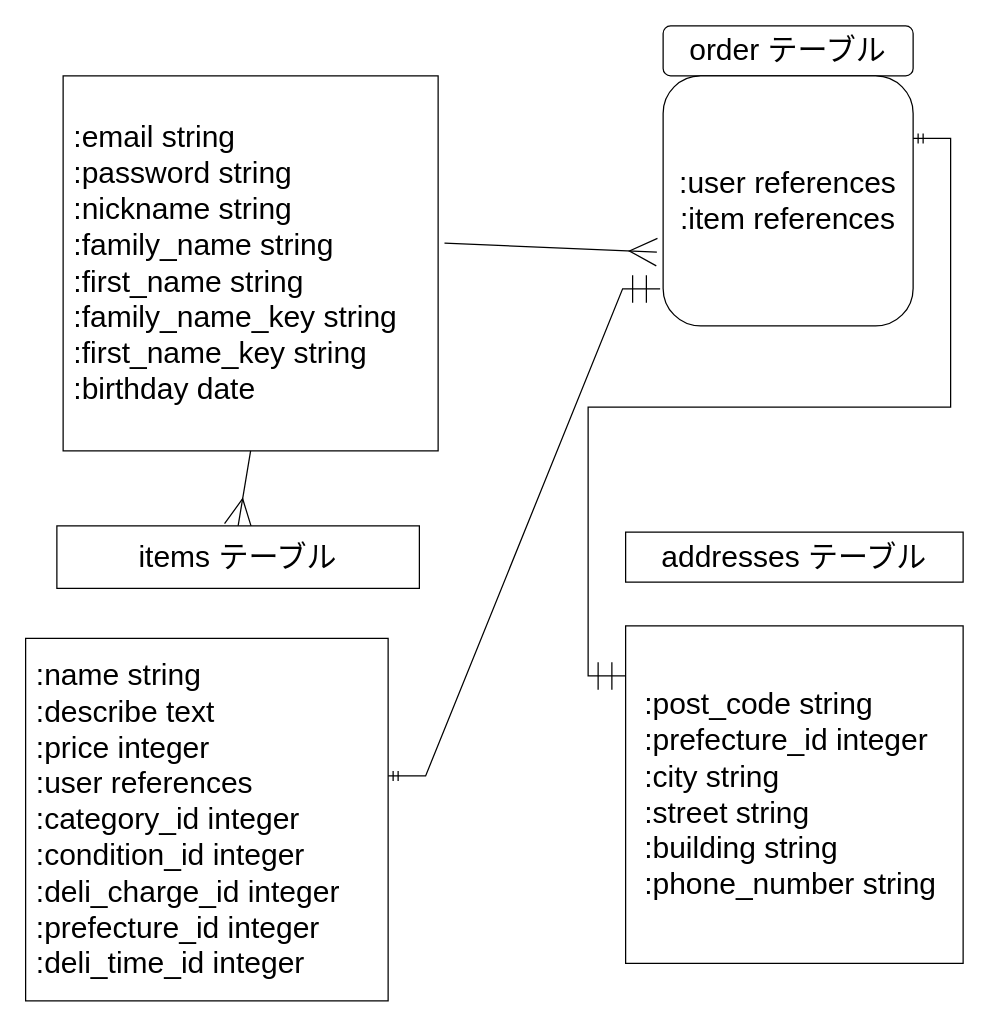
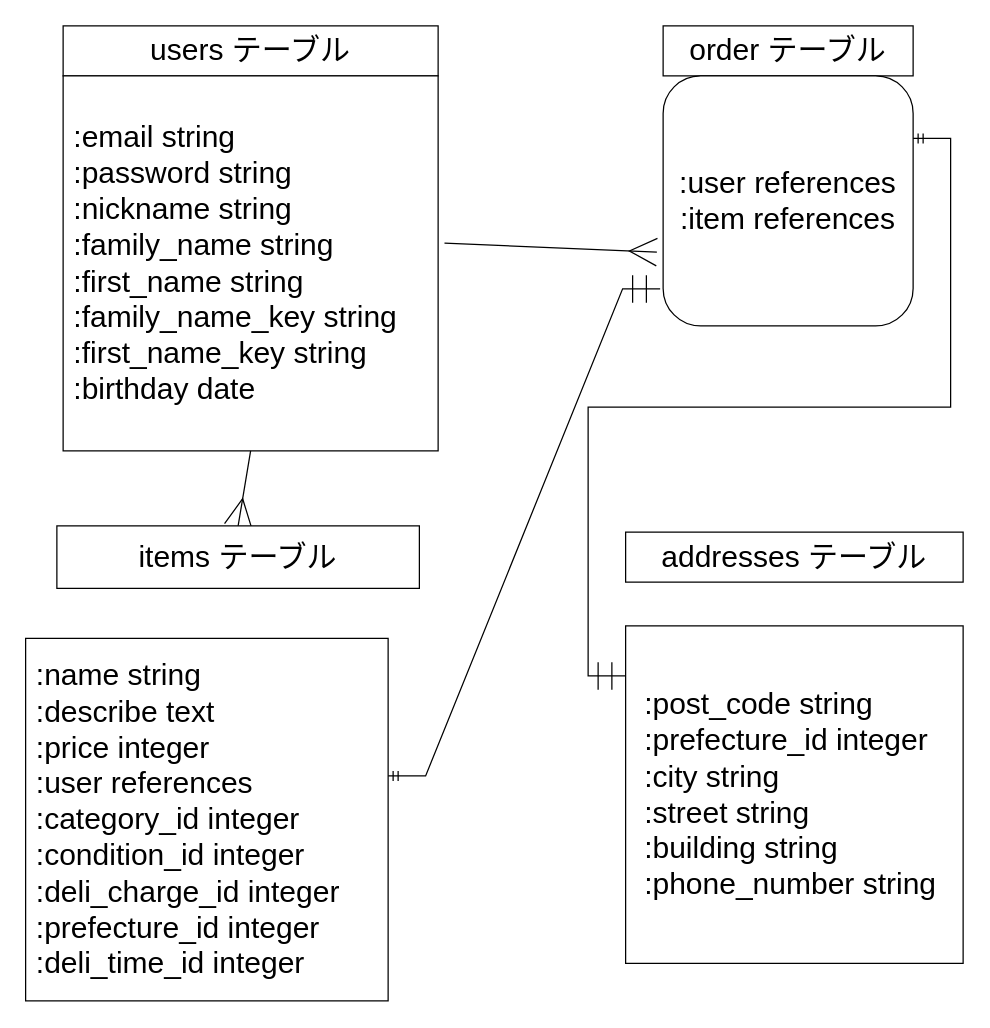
  <mxCell id="0" />
  <mxCell id="1" parent="0" />
+ <mxCell id="2" value="&lt;font style=&quot;font-size: 24px;&quot;&gt;users テーブル&lt;/font&gt;" style="rounded=0;whiteSpace=wrap;html=1;" parent="1" vertex="1"><mxGeometry x="50" y="20" width="300" height="40" as="geometry" /></mxCell>
  <mxCell id="3" value="&lt;div style=&quot;&quot;&gt;&lt;span style=&quot;background-color: initial;&quot;&gt;&amp;nbsp;:email string&lt;/span&gt;&lt;/div&gt;&lt;div style=&quot;&quot;&gt;&lt;span style=&quot;background-color: initial;&quot;&gt;&amp;nbsp;:password string&lt;/span&gt;&lt;/div&gt;&lt;div style=&quot;&quot;&gt;&lt;span style=&quot;background-color: initial;&quot;&gt;&amp;nbsp;:nickname string&lt;/span&gt;&lt;/div&gt;&lt;div style=&quot;&quot;&gt;&lt;span style=&quot;background-color: initial;&quot;&gt;&amp;nbsp;:family_name string&lt;/span&gt;&lt;/div&gt;&lt;div style=&quot;&quot;&gt;&lt;span style=&quot;background-color: initial;&quot;&gt;&amp;nbsp;:first_name string&lt;/span&gt;&lt;/div&gt;&lt;div style=&quot;&quot;&gt;&lt;span style=&quot;background-color: initial;&quot;&gt;&amp;nbsp;:family_name_key string&lt;/span&gt;&lt;/div&gt;&lt;div style=&quot;&quot;&gt;&lt;span style=&quot;background-color: initial;&quot;&gt;&amp;nbsp;:first_name_key string&lt;/span&gt;&lt;/div&gt;&lt;div style=&quot;&quot;&gt;&lt;span style=&quot;background-color: initial;&quot;&gt;&amp;nbsp;:birthday date&lt;/span&gt;&lt;/div&gt;" style="whiteSpace=wrap;html=1;aspect=fixed;fontSize=24;align=left;" parent="1" vertex="1"><mxGeometry x="50" y="60" width="300" height="300" as="geometry" /></mxCell>
  <mxCell id="4" value="" style="fontSize=12;html=1;endArrow=ERmany;strokeColor=default;targetPerimeterSpacing=0;sourcePerimeterSpacing=0;jumpSize=24;strokeWidth=1;exitX=0.5;exitY=1;exitDx=0;exitDy=0;jumpStyle=sharp;entryX=0.5;entryY=0;entryDx=0;entryDy=0;endSize=20;" parent="1" source="3" target="5" edge="1"><mxGeometry width="100" height="100" relative="1" as="geometry"><mxPoint x="370" y="330" as="sourcePoint" /><mxPoint x="325" y="460" as="targetPoint" /><Array as="points" /></mxGeometry></mxCell>
  <mxCell id="5" value="items テーブル" style="rounded=0;whiteSpace=wrap;html=1;fontSize=24;" parent="1" vertex="1"><mxGeometry x="45" y="420" width="290" height="50" as="geometry" /></mxCell>
  <mxCell id="6" value="&amp;nbsp;:name string&lt;br&gt;&amp;nbsp;:describe text&lt;br&gt;&amp;nbsp;:price integer&lt;br&gt;&amp;nbsp;:user references&lt;br&gt;&amp;nbsp;:category_id integer&lt;br&gt;&amp;nbsp;:condition_id integer&lt;br&gt;&amp;nbsp;:deli_charge_id integer&lt;br&gt;&amp;nbsp;:prefecture_id integer&lt;br&gt;&amp;nbsp;:deli_time_id integer" style="whiteSpace=wrap;html=1;aspect=fixed;fontSize=24;align=left;" parent="1" vertex="1"><mxGeometry x="20" y="510" width="290" height="290" as="geometry" /></mxCell>
- <mxCell id="7" value="order テーブル" style="whiteSpace=wrap;html=1;fontSize=24;rounded=1;" parent="1" vertex="1"><mxGeometry x="530" y="20" width="200" height="40" as="geometry" /></mxCell>
+ <mxCell id="7" value="order テーブル" style="rounded=0;whiteSpace=wrap;html=1;fontSize=24;" parent="1" vertex="1"><mxGeometry x="530" y="20" width="200" height="40" as="geometry" /></mxCell>
  <mxCell id="8" value=":user references&lt;br&gt;:item references" style="whiteSpace=wrap;html=1;aspect=fixed;fontSize=24;rounded=1;" parent="1" vertex="1"><mxGeometry x="530" y="60" width="200" height="200" as="geometry" /></mxCell>
  <mxCell id="9" value="" style="fontSize=12;html=1;endArrow=ERmany;strokeColor=default;targetPerimeterSpacing=0;sourcePerimeterSpacing=0;jumpSize=24;strokeWidth=1;exitX=1.017;exitY=0.446;exitDx=0;exitDy=0;jumpStyle=sharp;endSize=20;exitPerimeter=0;entryX=-0.025;entryY=0.705;entryDx=0;entryDy=0;entryPerimeter=0;" parent="1" source="3" target="8" edge="1"><mxGeometry width="100" height="100" relative="1" as="geometry"><mxPoint x="210" y="370" as="sourcePoint" /><mxPoint x="520" y="140" as="targetPoint" /><Array as="points" /></mxGeometry></mxCell>
  <mxCell id="10" value="" style="edgeStyle=entityRelationEdgeStyle;fontSize=12;html=1;endArrow=ERmandOne;startArrow=ERmandOne;strokeColor=default;strokeWidth=1;endSize=20;sourcePerimeterSpacing=0;targetPerimeterSpacing=0;jumpStyle=sharp;jumpSize=24;rounded=0;entryX=-0.012;entryY=0.852;entryDx=0;entryDy=0;entryPerimeter=0;" parent="1" target="8" edge="1"><mxGeometry width="100" height="100" relative="1" as="geometry"><mxPoint x="310" y="620" as="sourcePoint" /><mxPoint x="600" y="560" as="targetPoint" /></mxGeometry></mxCell>
  <mxCell id="11" value="" style="edgeStyle=entityRelationEdgeStyle;fontSize=12;html=1;endArrow=ERmandOne;startArrow=ERmandOne;rounded=0;strokeColor=default;strokeWidth=1;endSize=20;sourcePerimeterSpacing=0;targetPerimeterSpacing=0;jumpStyle=sharp;jumpSize=24;exitX=1;exitY=0.25;exitDx=0;exitDy=0;" parent="1" source="8" edge="1"><mxGeometry width="100" height="100" relative="1" as="geometry"><mxPoint x="500" y="390" as="sourcePoint" /><mxPoint x="500" y="540" as="targetPoint" /></mxGeometry></mxCell>
  <mxCell id="12" value="addresses テーブル" style="rounded=0;whiteSpace=wrap;html=1;fontSize=24;" parent="1" vertex="1"><mxGeometry x="500" y="425" width="270" height="40" as="geometry" /></mxCell>
  <mxCell id="13" value="&amp;nbsp; :post_code string&lt;br&gt;&amp;nbsp; :prefecture_id integer&lt;br&gt;&amp;nbsp; :city string&lt;br&gt;&amp;nbsp; :street string&amp;nbsp;&amp;nbsp;&lt;br&gt;&amp;nbsp; :building string&lt;br&gt;&amp;nbsp; :phone_number string&amp;nbsp;" style="whiteSpace=wrap;html=1;aspect=fixed;fontSize=24;align=left;" parent="1" vertex="1"><mxGeometry x="500" y="500" width="270" height="270" as="geometry" /></mxCell>
